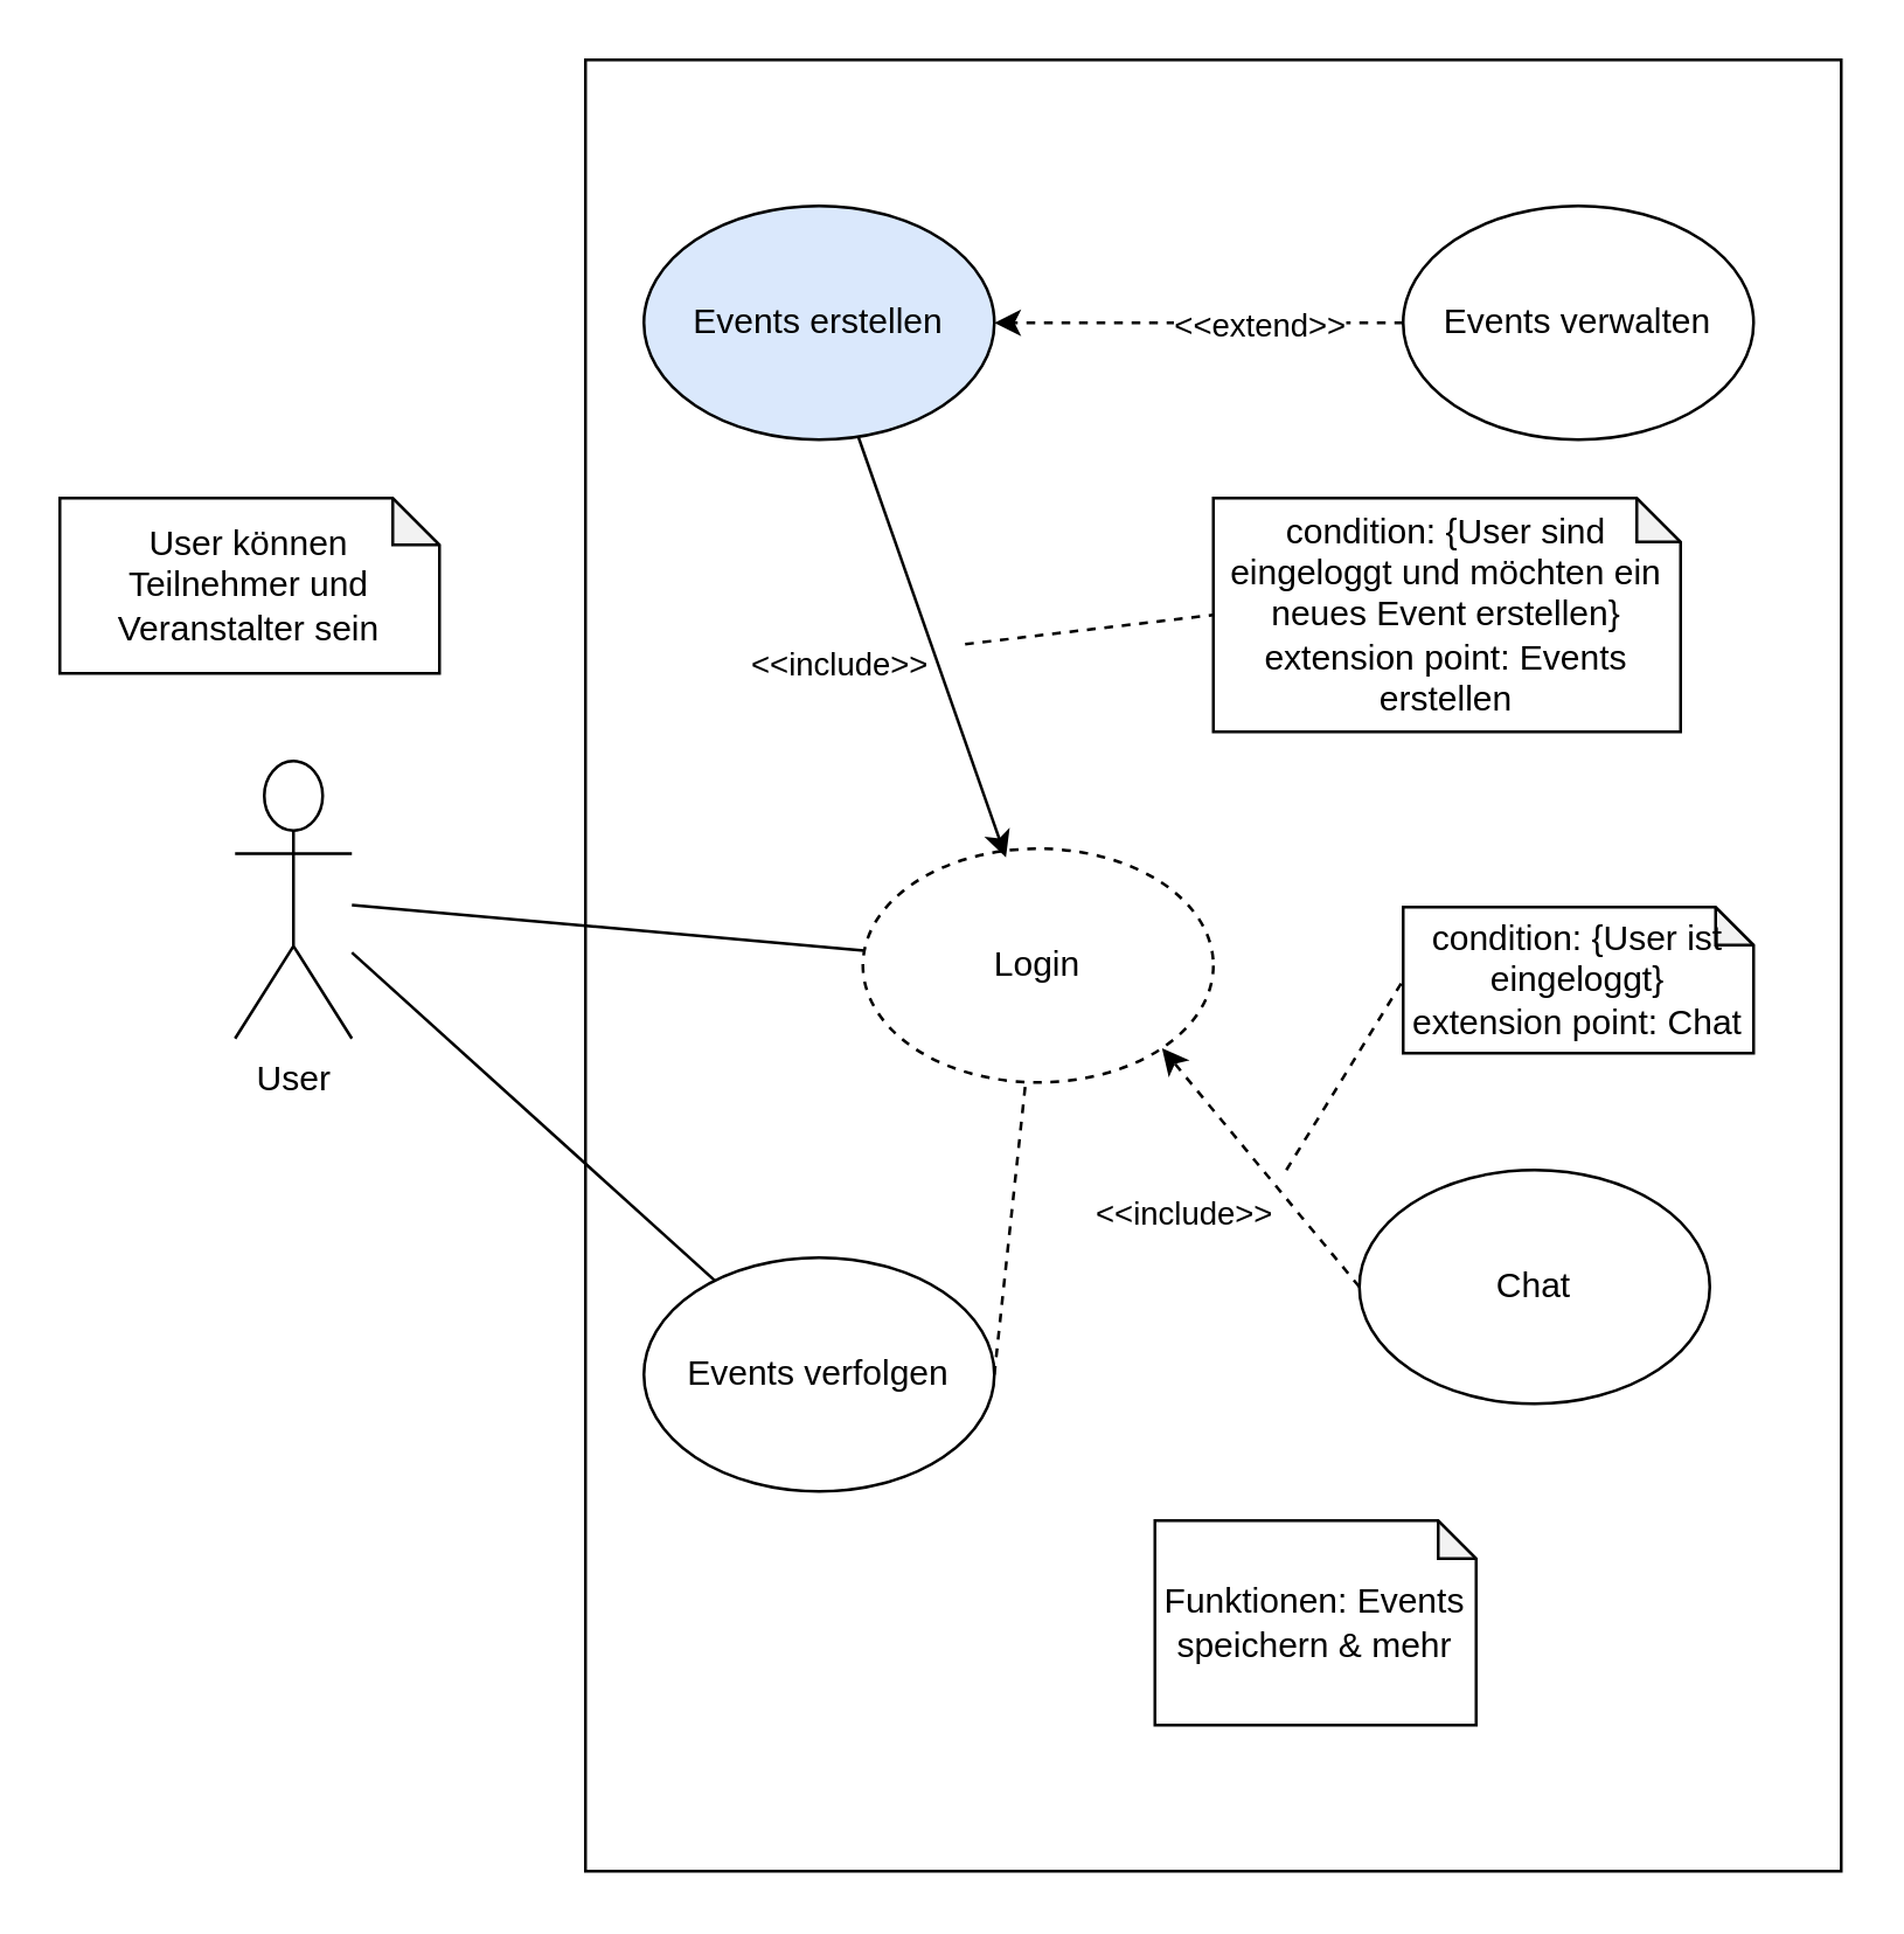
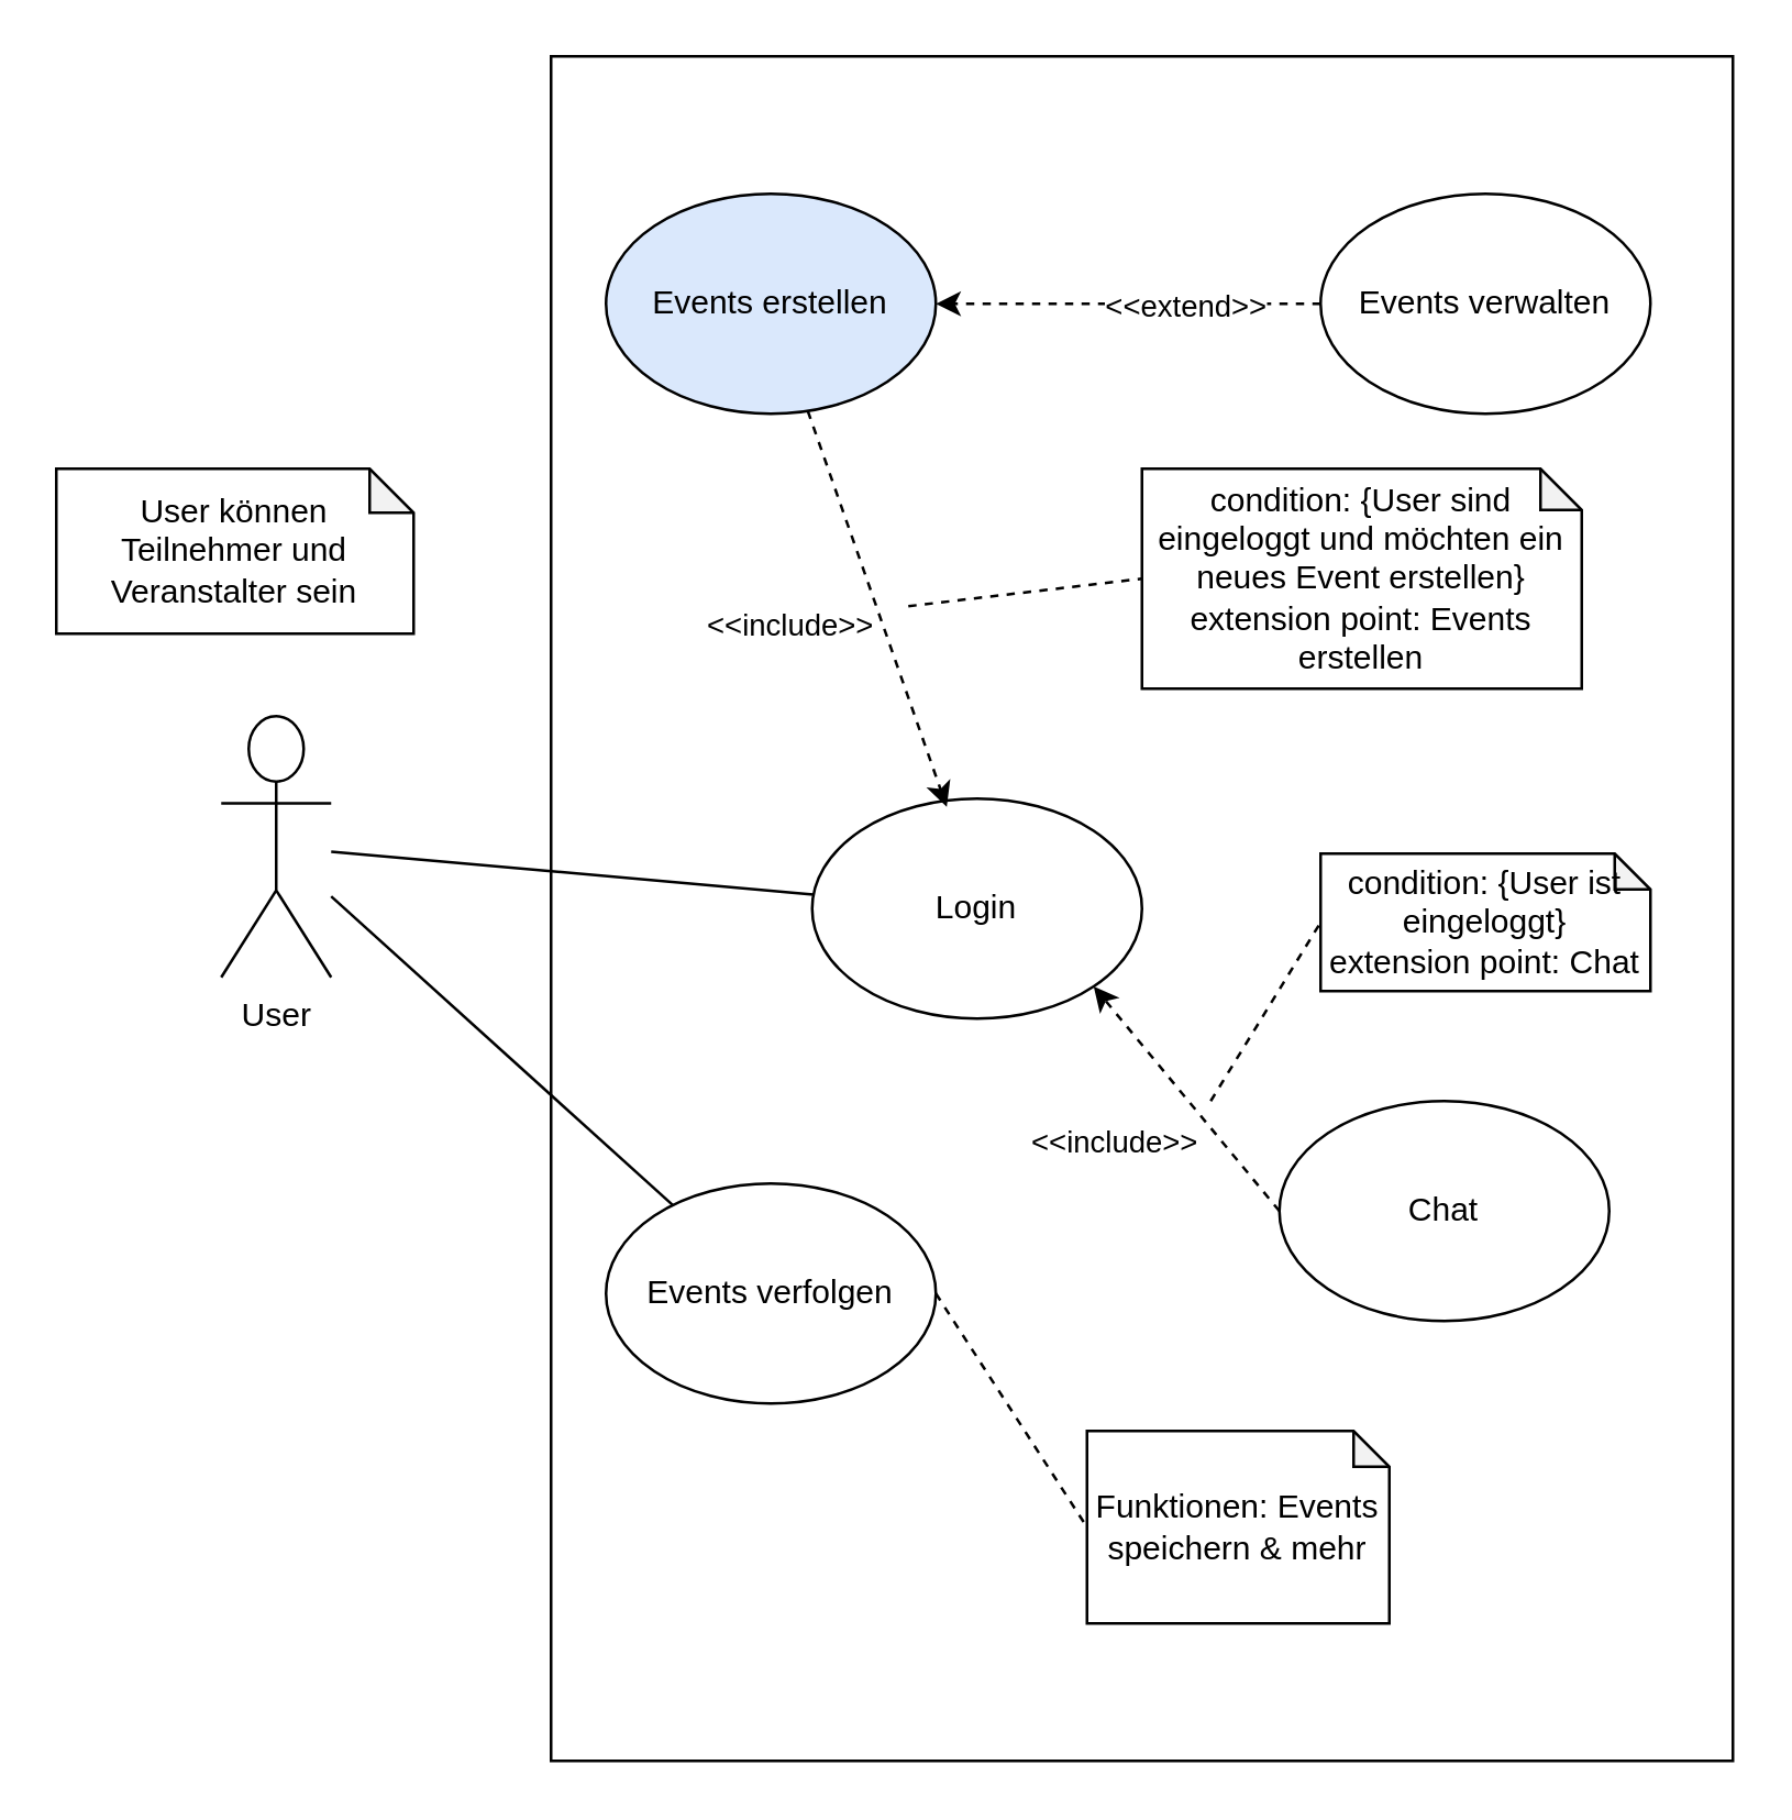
  <mxCell id="0" />
  <mxCell id="1" parent="0" />
  <mxCell id="2" value="User" style="shape=umlActor;verticalLabelPosition=bottom;verticalAlign=top;html=1;outlineConnect=0;" parent="1" vertex="1"><mxGeometry x="80" y="260" width="40" height="95" as="geometry" /></mxCell>
  <mxCell id="3" value="" style="rounded=0;whiteSpace=wrap;html=1;fillColor=none;" parent="1" vertex="1"><mxGeometry x="200" y="20" width="430" height="620" as="geometry" /></mxCell>
- <mxCell id="4" value="Login" style="ellipse;whiteSpace=wrap;html=1;dashed=1;" parent="1" vertex="1"><mxGeometry x="295" y="290" width="120" height="80" as="geometry" /></mxCell>
+ <mxCell id="4" value="Login" style="ellipse;whiteSpace=wrap;html=1;" parent="1" vertex="1"><mxGeometry x="295" y="290" width="120" height="80" as="geometry" /></mxCell>
  <mxCell id="5" value="Events erstellen" style="ellipse;whiteSpace=wrap;html=1;fillColor=#dae8fc;" parent="1" vertex="1"><mxGeometry x="220" y="70" width="120" height="80" as="geometry" /></mxCell>
  <mxCell id="6" value="Events verfolgen" style="ellipse;whiteSpace=wrap;html=1;" parent="1" vertex="1"><mxGeometry x="220" y="430" width="120" height="80" as="geometry" /></mxCell>
  <mxCell id="7" value="Events verwalten" style="ellipse;whiteSpace=wrap;html=1;" parent="1" vertex="1"><mxGeometry x="480" y="70" width="120" height="80" as="geometry" /></mxCell>
  <mxCell id="8" value="" style="endArrow=none;html=1;rounded=0;" edge="1" parent="1" source="4" target="2"><mxGeometry width="50" height="50" relative="1" as="geometry"><mxPoint x="370" y="350" as="sourcePoint" /><mxPoint x="420" y="300" as="targetPoint" /></mxGeometry></mxCell>
  <mxCell id="9" value="" style="endArrow=none;html=1;rounded=0;" edge="1" parent="1" source="6" target="2"><mxGeometry width="50" height="50" relative="1" as="geometry"><mxPoint x="370" y="350" as="sourcePoint" /><mxPoint x="420" y="300" as="targetPoint" /></mxGeometry></mxCell>
- <mxCell id="10" value="" style="endArrow=classic;html=1;rounded=0;entryX=0.408;entryY=0.038;entryDx=0;entryDy=0;entryPerimeter=0;dashed=0;" edge="1" parent="1" source="5" target="4"><mxGeometry width="50" height="50" relative="1" as="geometry"><mxPoint x="370" y="350" as="sourcePoint" /><mxPoint x="420" y="300" as="targetPoint" /></mxGeometry></mxCell>
+ <mxCell id="10" value="" style="endArrow=classic;html=1;rounded=0;entryX=0.408;entryY=0.038;entryDx=0;entryDy=0;entryPerimeter=0;dashed=1;" edge="1" parent="1" source="5" target="4"><mxGeometry width="50" height="50" relative="1" as="geometry"><mxPoint x="370" y="350" as="sourcePoint" /><mxPoint x="420" y="300" as="targetPoint" /></mxGeometry></mxCell>
  <mxCell id="11" value="&amp;lt;&amp;lt;include&amp;gt;&amp;gt;" style="edgeLabel;html=1;align=center;verticalAlign=middle;resizable=0;points=[];" vertex="1" connectable="0" parent="10"><mxGeometry x="-0.004" y="4" relative="1" as="geometry"><mxPoint x="-36" y="7" as="offset" /></mxGeometry></mxCell>
  <mxCell id="12" value="" style="endArrow=classic;html=1;rounded=0;entryX=1;entryY=0.5;entryDx=0;entryDy=0;exitX=0;exitY=0.5;exitDx=0;exitDy=0;dashed=1;" edge="1" parent="1" source="7" target="5"><mxGeometry width="50" height="50" relative="1" as="geometry"><mxPoint x="465" y="109.5" as="sourcePoint" /><mxPoint x="325" y="109.5" as="targetPoint" /></mxGeometry></mxCell>
  <mxCell id="13" value="&amp;lt;&amp;lt;extend&amp;gt;&amp;gt;" style="edgeLabel;html=1;align=center;verticalAlign=middle;resizable=0;points=[];" vertex="1" connectable="0" parent="12"><mxGeometry x="-0.459" y="1" relative="1" as="geometry"><mxPoint x="-12" y="-1" as="offset" /></mxGeometry></mxCell>
  <mxCell id="14" value="Funktionen: Events speichern &amp;amp; mehr" style="shape=note;whiteSpace=wrap;html=1;backgroundOutline=1;darkOpacity=0.05;size=13;" vertex="1" parent="1"><mxGeometry x="395" y="520" width="110" height="70" as="geometry" /></mxCell>
  <mxCell id="15" value="condition: {User sind eingeloggt und möchten ein neues Event erstellen}&lt;br&gt;extension point: Events erstellen" style="shape=note;whiteSpace=wrap;html=1;backgroundOutline=1;darkOpacity=0.05;size=15;" vertex="1" parent="1"><mxGeometry x="415" y="170" width="160" height="80" as="geometry" /></mxCell>
  <mxCell id="16" value="" style="endArrow=none;dashed=1;html=1;rounded=0;entryX=0;entryY=0.5;entryDx=0;entryDy=0;entryPerimeter=0;" edge="1" parent="1" target="15"><mxGeometry width="50" height="50" relative="1" as="geometry"><mxPoint x="330" y="220" as="sourcePoint" /><mxPoint x="430" y="280" as="targetPoint" /></mxGeometry></mxCell>
- <mxCell id="17" value="" style="endArrow=none;dashed=1;html=1;rounded=0;exitX=1;exitY=0.5;exitDx=0;exitDy=0;" edge="1" parent="1" source="6" target="4"><mxGeometry width="50" height="50" relative="1" as="geometry"><mxPoint x="380" y="410" as="sourcePoint" /><mxPoint x="430" y="360" as="targetPoint" /></mxGeometry></mxCell>
+ <mxCell id="17" value="" style="endArrow=none;dashed=1;html=1;rounded=0;entryX=0;entryY=0.5;entryDx=0;entryDy=0;entryPerimeter=0;exitX=1;exitY=0.5;exitDx=0;exitDy=0;" edge="1" parent="1" source="6" target="14"><mxGeometry width="50" height="50" relative="1" as="geometry"><mxPoint x="380" y="410" as="sourcePoint" /><mxPoint x="430" y="360" as="targetPoint" /></mxGeometry></mxCell>
  <mxCell id="18" value="User können Teilnehmer und Veranstalter sein" style="shape=note;whiteSpace=wrap;html=1;backgroundOutline=1;darkOpacity=0.05;size=16;" vertex="1" parent="1"><mxGeometry x="20" y="170" width="130" height="60" as="geometry" /></mxCell>
  <mxCell id="19" value="Chat" style="ellipse;whiteSpace=wrap;html=1;" vertex="1" parent="1"><mxGeometry x="465" y="400" width="120" height="80" as="geometry" /></mxCell>
  <mxCell id="20" value="" style="endArrow=classic;html=1;rounded=0;exitX=0;exitY=0.5;exitDx=0;exitDy=0;entryX=1;entryY=1;entryDx=0;entryDy=0;dashed=1;" edge="1" parent="1" source="19" target="4"><mxGeometry width="50" height="50" relative="1" as="geometry"><mxPoint x="380" y="330" as="sourcePoint" /><mxPoint x="430" y="280" as="targetPoint" /></mxGeometry></mxCell>
  <mxCell id="21" value="&amp;lt;&amp;lt;include&amp;gt;&amp;gt;" style="edgeLabel;html=1;align=center;verticalAlign=middle;resizable=0;points=[];" vertex="1" connectable="0" parent="20"><mxGeometry x="-0.408" y="-2" relative="1" as="geometry"><mxPoint x="-42" as="offset" /></mxGeometry></mxCell>
  <mxCell id="22" value="condition: {User ist eingeloggt}&lt;br&gt;extension point: Chat" style="shape=note;whiteSpace=wrap;html=1;backgroundOutline=1;darkOpacity=0.05;size=13;" vertex="1" parent="1"><mxGeometry x="480" y="310" width="120" height="50" as="geometry" /></mxCell>
  <mxCell id="23" value="" style="endArrow=none;dashed=1;html=1;rounded=0;entryX=0;entryY=0.5;entryDx=0;entryDy=0;entryPerimeter=0;" edge="1" parent="1" target="22"><mxGeometry width="50" height="50" relative="1" as="geometry"><mxPoint x="440" y="400" as="sourcePoint" /><mxPoint x="430" y="280" as="targetPoint" /></mxGeometry></mxCell>
